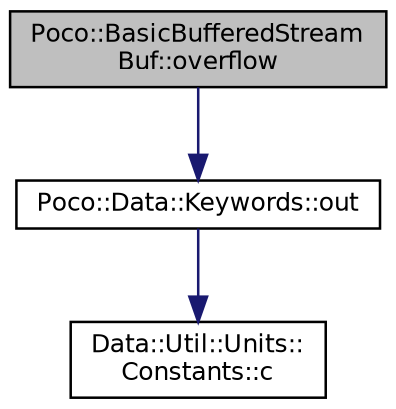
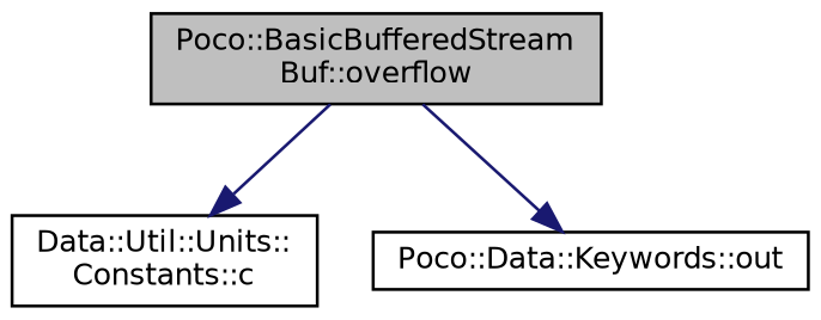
  digraph {
    rankdir=TB
    node [color=black fillcolor=white fontname=Helvetica fontsize=10 shape=record style=filled]
    edge [color=midnightblue fontname=Helvetica fontsize=10 labelfontname=Helvetica labelfontsize=10 style=solid]
    n1 [fillcolor=grey75 fontcolor=black height=0.2 label="Poco::BasicBufferedStream\lBuf::overflow" width=0.4]
    n2 [height=0.2 label="Data::Util::Units::\lConstants::c" width=0.4]
    n3 [height=0.2 label="Poco::Data::Keywords::out" width=0.4]
-   n3 -> n2
+   n1 -> n2
    n1 -> n3
  }
